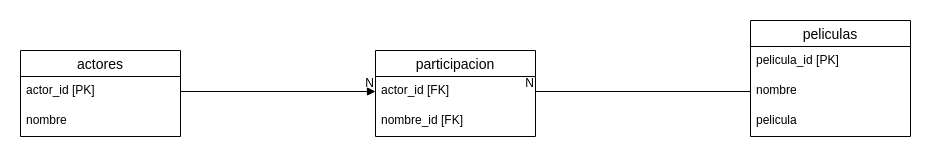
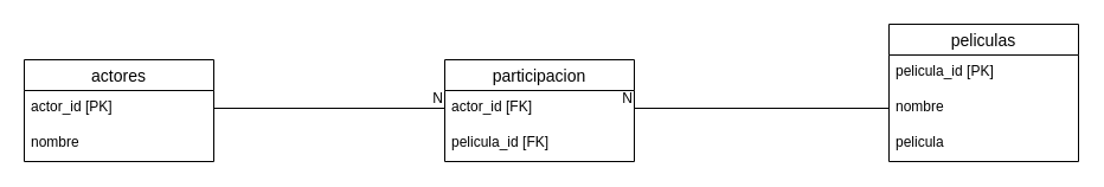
  <mxCell id="0" />
  <mxCell id="1" parent="0" />
  <mxCell id="2" value="actores" style="swimlane;fontStyle=0;childLayout=stackLayout;horizontal=1;startSize=26;horizontalStack=0;resizeParent=1;resizeParentMax=0;resizeLast=0;collapsible=1;marginBottom=0;align=center;fontSize=14;" vertex="1" parent="1"><mxGeometry y="50" width="160" height="86" as="geometry" x="20" /></mxCell>
  <mxCell id="3" value="actor_id [PK]" style="text;strokeColor=none;fillColor=none;spacingLeft=4;spacingRight=4;overflow=hidden;rotatable=0;points=[[0,0.5],[1,0.5]];portConstraint=eastwest;fontSize=12;whiteSpace=wrap;html=1;" vertex="1" parent="2"><mxGeometry y="26" width="160" height="30" as="geometry" /></mxCell>
  <mxCell id="4" value="nombre" style="text;strokeColor=none;fillColor=none;spacingLeft=4;spacingRight=4;overflow=hidden;rotatable=0;points=[[0,0.5],[1,0.5]];portConstraint=eastwest;fontSize=12;whiteSpace=wrap;html=1;" vertex="1" parent="2"><mxGeometry y="56" width="160" height="30" as="geometry" /></mxCell>
  <mxCell id="5" value="participacion" style="swimlane;fontStyle=0;childLayout=stackLayout;horizontal=1;startSize=26;horizontalStack=0;resizeParent=1;resizeParentMax=0;resizeLast=0;collapsible=1;marginBottom=0;align=center;fontSize=14;" vertex="1" parent="1"><mxGeometry x="375" y="50" width="160" height="86" as="geometry" /></mxCell>
  <mxCell id="6" value="actor_id [FK]" style="text;strokeColor=none;fillColor=none;spacingLeft=4;spacingRight=4;overflow=hidden;rotatable=0;points=[[0,0.5],[1,0.5]];portConstraint=eastwest;fontSize=12;whiteSpace=wrap;html=1;" vertex="1" parent="5"><mxGeometry y="26" width="160" height="30" as="geometry" /></mxCell>
- <mxCell id="7" value="nombre_id [FK]" style="text;strokeColor=none;fillColor=none;spacingLeft=4;spacingRight=4;overflow=hidden;rotatable=0;points=[[0,0.5],[1,0.5]];portConstraint=eastwest;fontSize=12;whiteSpace=wrap;html=1;" vertex="1" parent="5"><mxGeometry y="56" width="160" height="30" as="geometry" /></mxCell>
+ <mxCell id="7" value="pelicula_id [FK]" style="text;strokeColor=none;fillColor=none;spacingLeft=4;spacingRight=4;overflow=hidden;rotatable=0;points=[[0,0.5],[1,0.5]];portConstraint=eastwest;fontSize=12;whiteSpace=wrap;html=1;" vertex="1" parent="5"><mxGeometry y="56" width="160" height="30" as="geometry" /></mxCell>
  <mxCell id="8" value="peliculas" style="swimlane;fontStyle=0;childLayout=stackLayout;horizontal=1;startSize=26;horizontalStack=0;resizeParent=1;resizeParentMax=0;resizeLast=0;collapsible=1;marginBottom=0;align=center;fontSize=14;" vertex="1" parent="1"><mxGeometry x="750" y="20" width="160" height="116" as="geometry" /></mxCell>
  <mxCell id="9" value="pelicula_id [PK]" style="text;strokeColor=none;fillColor=none;spacingLeft=4;spacingRight=4;overflow=hidden;rotatable=0;points=[[0,0.5],[1,0.5]];portConstraint=eastwest;fontSize=12;whiteSpace=wrap;html=1;" vertex="1" parent="8"><mxGeometry y="26" width="160" height="30" as="geometry" /></mxCell>
  <mxCell id="10" value="nombre" style="text;strokeColor=none;fillColor=none;spacingLeft=4;spacingRight=4;overflow=hidden;rotatable=0;points=[[0,0.5],[1,0.5]];portConstraint=eastwest;fontSize=12;whiteSpace=wrap;html=1;" vertex="1" parent="8"><mxGeometry y="56" width="160" height="30" as="geometry" /></mxCell>
  <mxCell id="11" value="pelicula" style="text;strokeColor=none;fillColor=none;spacingLeft=4;spacingRight=4;overflow=hidden;rotatable=0;points=[[0,0.5],[1,0.5]];portConstraint=eastwest;fontSize=12;whiteSpace=wrap;html=1;" vertex="1" parent="8"><mxGeometry y="86" width="160" height="30" as="geometry" /></mxCell>
- <mxCell id="12" value="" style="endArrow=block;html=1;rounded=0;exitX=1;exitY=0.5;exitDx=0;exitDy=0;entryX=0;entryY=0.5;entryDx=0;entryDy=0;" edge="1" parent="1" source="3" target="6"><mxGeometry relative="1" as="geometry"><mxPoint x="280" y="200" as="sourcePoint" /><mxPoint x="440" y="200" as="targetPoint" /></mxGeometry></mxCell>
+ <mxCell id="12" value="" style="endArrow=none;html=1;rounded=0;exitX=1;exitY=0.5;exitDx=0;exitDy=0;entryX=0;entryY=0.5;entryDx=0;entryDy=0;" edge="1" parent="1" source="3" target="6"><mxGeometry relative="1" as="geometry"><mxPoint x="280" y="200" as="sourcePoint" /><mxPoint x="440" y="200" as="targetPoint" /></mxGeometry></mxCell>
  <mxCell id="13" value="N" style="resizable=0;html=1;whiteSpace=wrap;align=right;verticalAlign=bottom;" connectable="0" vertex="1" parent="12"><mxGeometry x="1" relative="1" as="geometry" /></mxCell>
  <mxCell id="14" value="" style="endArrow=none;html=1;rounded=0;exitX=0;exitY=0.5;exitDx=0;exitDy=0;entryX=1;entryY=0.5;entryDx=0;entryDy=0;" edge="1" parent="1" source="10" target="6"><mxGeometry relative="1" as="geometry"><mxPoint x="560" y="220" as="sourcePoint" /><mxPoint x="755" y="220" as="targetPoint" /></mxGeometry></mxCell>
  <mxCell id="15" value="N" style="resizable=0;html=1;whiteSpace=wrap;align=right;verticalAlign=bottom;" connectable="0" vertex="1" parent="14"><mxGeometry x="1" relative="1" as="geometry" /></mxCell>
